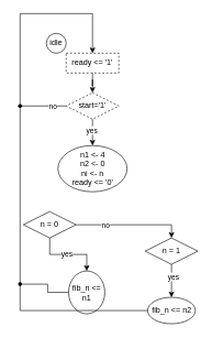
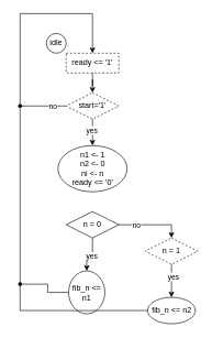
  <mxCell id="0" />
  <mxCell id="1" parent="0" />
  <mxCell id="2" value="" style="group" vertex="1" connectable="0" parent="1"><mxGeometry x="70" y="50" width="110" height="60" as="geometry" /></mxCell>
  <mxCell id="3" value="ready &amp;lt;= '1'" style="rounded=0;whiteSpace=wrap;html=1;movable=1;resizable=1;rotatable=1;deletable=1;editable=1;locked=0;connectable=1;dashed=1;" vertex="1" parent="2"><mxGeometry x="30" y="30" width="80" height="30" as="geometry" /></mxCell>
  <mxCell id="4" value="idle" style="ellipse;whiteSpace=wrap;html=1;aspect=fixed;movable=1;resizable=1;rotatable=1;deletable=1;editable=1;locked=0;connectable=1;" vertex="1" parent="2"><mxGeometry width="30" height="30" as="geometry" /></mxCell>
  <mxCell id="5" value="" style="edgeStyle=orthogonalEdgeStyle;rounded=0;orthogonalLoop=1;jettySize=auto;html=1;" edge="1" parent="1" source="9" target="11"><mxGeometry relative="1" as="geometry" /></mxCell>
  <mxCell id="6" value="yes" style="edgeLabel;html=1;align=center;verticalAlign=middle;resizable=0;points=[];" vertex="1" connectable="0" parent="5"><mxGeometry x="-0.223" y="-2" relative="1" as="geometry"><mxPoint as="offset" /></mxGeometry></mxCell>
  <mxCell id="7" style="edgeStyle=orthogonalEdgeStyle;rounded=0;orthogonalLoop=1;jettySize=auto;html=1;exitX=0;exitY=0.5;exitDx=0;exitDy=0;entryX=0.5;entryY=0;entryDx=0;entryDy=0;" edge="1" parent="1" source="9" target="3"><mxGeometry relative="1" as="geometry"><Array as="points"><mxPoint x="30" y="160" /><mxPoint x="30" y="20" /><mxPoint x="140" y="20" /></Array></mxGeometry></mxCell>
  <mxCell id="8" value="no" style="edgeLabel;html=1;align=center;verticalAlign=middle;resizable=0;points=[];" vertex="1" connectable="0" parent="7"><mxGeometry x="-0.889" relative="1" as="geometry"><mxPoint as="offset" /></mxGeometry></mxCell>
  <mxCell id="9" value="start='1'" style="rhombus;whiteSpace=wrap;html=1;dashed=1;" vertex="1" parent="1"><mxGeometry x="100" y="140" width="80" height="40" as="geometry" /></mxCell>
  <mxCell id="10" value="" style="edgeStyle=orthogonalEdgeStyle;rounded=0;orthogonalLoop=1;jettySize=auto;html=1;" edge="1" parent="1" source="3" target="9"><mxGeometry relative="1" as="geometry" /></mxCell>
- <mxCell id="11" value="n1 &amp;lt;- 4&lt;div&gt;n2 &amp;lt;- 0&lt;/div&gt;&lt;div&gt;ni &amp;lt;- n&lt;/div&gt;&lt;div&gt;ready &amp;lt;= '0'&lt;/div&gt;" style="ellipse;whiteSpace=wrap;html=1;" vertex="1" parent="1"><mxGeometry x="87.5" y="220" width="105" height="70" as="geometry" /></mxCell>
+ <mxCell id="11" value="n1 &amp;lt;- 1&lt;div&gt;n2 &amp;lt;- 0&lt;/div&gt;&lt;div&gt;ni &amp;lt;- n&lt;/div&gt;&lt;div&gt;ready &amp;lt;= '0'&lt;/div&gt;" style="ellipse;whiteSpace=wrap;html=1;" vertex="1" parent="1"><mxGeometry x="87.5" y="220" width="105" height="70" as="geometry" /></mxCell>
  <mxCell id="12" style="edgeStyle=orthogonalEdgeStyle;rounded=0;orthogonalLoop=1;jettySize=auto;html=1;exitX=1;exitY=0.5;exitDx=0;exitDy=0;entryX=0.5;entryY=0;entryDx=0;entryDy=0;" edge="1" parent="1" source="16" target="19"><mxGeometry relative="1" as="geometry" /></mxCell>
  <mxCell id="13" value="no" style="edgeLabel;html=1;align=center;verticalAlign=middle;resizable=0;points=[];" vertex="1" connectable="0" parent="12"><mxGeometry x="-0.472" relative="1" as="geometry"><mxPoint as="offset" /></mxGeometry></mxCell>
  <mxCell id="14" value="" style="edgeStyle=orthogonalEdgeStyle;rounded=0;orthogonalLoop=1;jettySize=auto;html=1;" edge="1" parent="1" source="16" target="20"><mxGeometry relative="1" as="geometry" /></mxCell>
  <mxCell id="15" value="yes" style="edgeLabel;html=1;align=center;verticalAlign=middle;resizable=0;points=[];" vertex="1" connectable="0" parent="14"><mxGeometry x="-0.064" y="2" relative="1" as="geometry"><mxPoint as="offset" /></mxGeometry></mxCell>
- <mxCell id="16" value="n = 0" style="rhombus;whiteSpace=wrap;html=1;" vertex="1" parent="1"><mxGeometry x="35" y="320" width="80" height="40" as="geometry" /></mxCell>
+ <mxCell id="16" value="n = 0" style="rhombus;whiteSpace=wrap;html=1;" vertex="1" parent="1"><mxGeometry x="100" y="320" width="80" height="40" as="geometry" /></mxCell>
  <mxCell id="17" value="" style="edgeStyle=orthogonalEdgeStyle;rounded=0;orthogonalLoop=1;jettySize=auto;html=1;" edge="1" parent="1" source="19" target="22"><mxGeometry relative="1" as="geometry" /></mxCell>
  <mxCell id="18" value="yes" style="edgeLabel;html=1;align=center;verticalAlign=middle;resizable=0;points=[];" vertex="1" connectable="0" parent="17"><mxGeometry x="-0.269" y="2" relative="1" as="geometry"><mxPoint as="offset" /></mxGeometry></mxCell>
- <mxCell id="19" value="n = 1" style="rhombus;whiteSpace=wrap;html=1;" vertex="1" parent="1"><mxGeometry x="220" y="360" width="80" height="40" as="geometry" /></mxCell>
+ <mxCell id="19" value="n = 1" style="rhombus;whiteSpace=wrap;html=1;dashed=1;" vertex="1" parent="1"><mxGeometry x="220" y="360" width="80" height="40" as="geometry" /></mxCell>
  <mxCell id="20" value="fib_n &amp;lt;= n1" style="ellipse;whiteSpace=wrap;html=1;" vertex="1" parent="1"><mxGeometry x="103.75" y="410" width="55" height="65" as="geometry" /></mxCell>
  <mxCell id="21" style="edgeStyle=orthogonalEdgeStyle;rounded=0;orthogonalLoop=1;jettySize=auto;html=1;endArrow=none;endFill=0;" edge="1" parent="1" source="22" target="26"><mxGeometry relative="1" as="geometry" /></mxCell>
  <mxCell id="22" value="fib_n &amp;lt;= n2" style="ellipse;whiteSpace=wrap;html=1;" vertex="1" parent="1"><mxGeometry x="223.75" y="450" width="72.5" height="40" as="geometry" /></mxCell>
  <mxCell id="23" value="" style="shape=waypoint;sketch=0;size=6;pointerEvents=1;points=[];fillColor=none;resizable=0;rotatable=0;perimeter=centerPerimeter;snapToPoint=1;" vertex="1" parent="1"><mxGeometry x="20" y="150" width="20" height="20" as="geometry" /></mxCell>
  <mxCell id="24" style="edgeStyle=orthogonalEdgeStyle;rounded=0;orthogonalLoop=1;jettySize=auto;html=1;exitDx=0;exitDy=0;entryX=0.797;entryY=0.968;entryDx=0;entryDy=0;entryPerimeter=0;endArrow=none;endFill=0;" edge="1" parent="1" source="26" target="23"><mxGeometry relative="1" as="geometry" /></mxCell>
  <mxCell id="25" value="" style="edgeStyle=orthogonalEdgeStyle;rounded=0;orthogonalLoop=1;jettySize=auto;html=1;exitX=0;exitY=0.5;exitDx=0;exitDy=0;entryDx=0;entryDy=0;entryPerimeter=0;endArrow=none;endFill=0;" edge="1" parent="1" source="20" target="26"><mxGeometry relative="1" as="geometry"><mxPoint x="104" y="430" as="sourcePoint" /><mxPoint x="30" y="160" as="targetPoint" /></mxGeometry></mxCell>
  <mxCell id="26" value="" style="shape=waypoint;sketch=0;size=6;pointerEvents=1;points=[];fillColor=none;resizable=0;rotatable=0;perimeter=centerPerimeter;snapToPoint=1;" vertex="1" parent="1"><mxGeometry x="20" y="420" width="20" height="20" as="geometry" /></mxCell>
